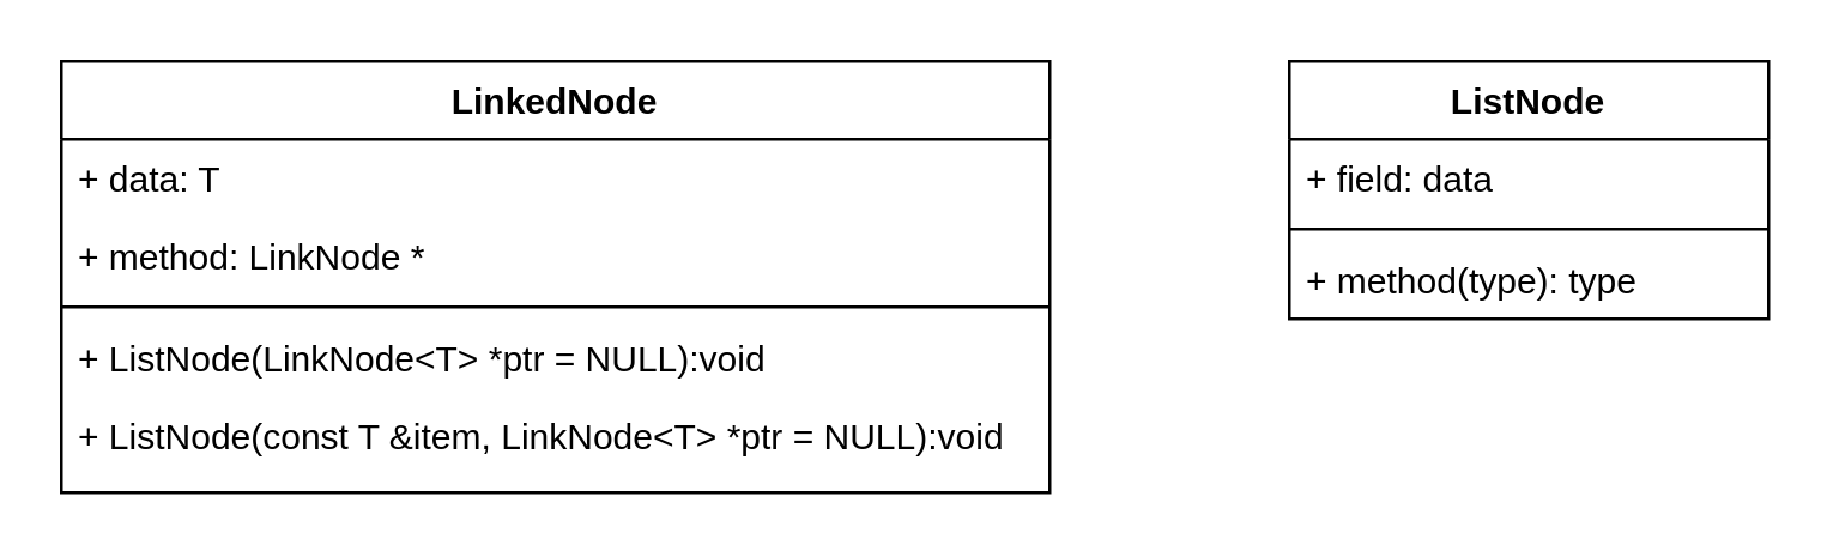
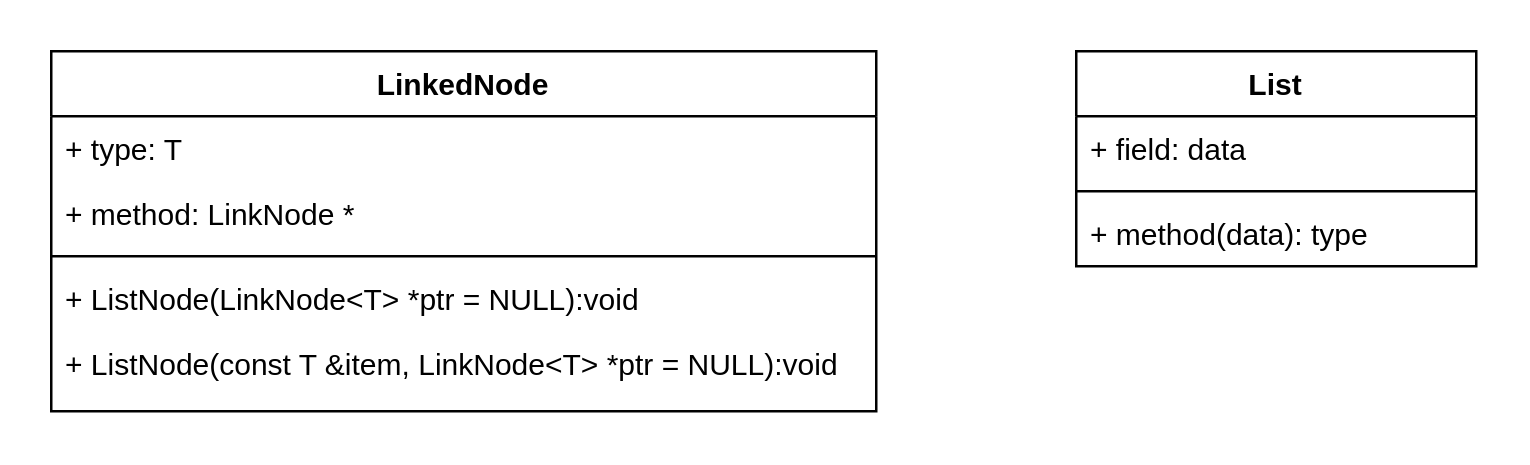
  <mxCell id="0" />
  <mxCell id="1" parent="0" />
  <mxCell id="2" value="LinkedNode" style="swimlane;fontStyle=1;align=center;verticalAlign=top;childLayout=stackLayout;horizontal=1;startSize=26;horizontalStack=0;resizeParent=1;resizeParentMax=0;resizeLast=0;collapsible=1;marginBottom=0;" parent="1" vertex="1"><mxGeometry x="20" y="20" width="330" height="144" as="geometry" /></mxCell>
- <mxCell id="3" value="+ data: T" style="text;strokeColor=none;fillColor=none;align=left;verticalAlign=top;spacingLeft=4;spacingRight=4;overflow=hidden;rotatable=0;points=[[0,0.5],[1,0.5]];portConstraint=eastwest;" parent="2" vertex="1"><mxGeometry y="26" width="330" height="26" as="geometry" /></mxCell>
+ <mxCell id="3" value="+ type: T" style="text;strokeColor=none;fillColor=none;align=left;verticalAlign=top;spacingLeft=4;spacingRight=4;overflow=hidden;rotatable=0;points=[[0,0.5],[1,0.5]];portConstraint=eastwest;" parent="2" vertex="1"><mxGeometry y="26" width="330" height="26" as="geometry" /></mxCell>
  <mxCell id="4" value="+ method: LinkNode *" style="text;strokeColor=none;fillColor=none;align=left;verticalAlign=top;spacingLeft=4;spacingRight=4;overflow=hidden;rotatable=0;points=[[0,0.5],[1,0.5]];portConstraint=eastwest;" parent="2" vertex="1"><mxGeometry y="52" width="330" height="26" as="geometry" /></mxCell>
  <mxCell id="5" value="" style="line;strokeWidth=1;fillColor=none;align=left;verticalAlign=middle;spacingTop=-1;spacingLeft=3;spacingRight=3;rotatable=0;labelPosition=right;points=[];portConstraint=eastwest;" parent="2" vertex="1"><mxGeometry y="78" width="330" height="8" as="geometry" /></mxCell>
  <mxCell id="6" value="+ ListNode(LinkNode&lt;T&gt; *ptr = NULL):void" style="text;strokeColor=none;fillColor=none;align=left;verticalAlign=top;spacingLeft=4;spacingRight=4;overflow=hidden;rotatable=0;points=[[0,0.5],[1,0.5]];portConstraint=eastwest;" parent="2" vertex="1"><mxGeometry y="86" width="330" height="26" as="geometry" /></mxCell>
  <mxCell id="7" value="+ ListNode(const T &amp;item, LinkNode&lt;T&gt; *ptr = NULL):void" style="text;strokeColor=none;fillColor=none;align=left;verticalAlign=top;spacingLeft=4;spacingRight=4;overflow=hidden;rotatable=0;points=[[0,0.5],[1,0.5]];portConstraint=eastwest;" vertex="1" parent="2"><mxGeometry y="112" width="330" height="32" as="geometry" /></mxCell>
- <mxCell id="8" value="ListNode" style="swimlane;fontStyle=1;align=center;verticalAlign=top;childLayout=stackLayout;horizontal=1;startSize=26;horizontalStack=0;resizeParent=1;resizeParentMax=0;resizeLast=0;collapsible=1;marginBottom=0;" parent="1" vertex="1"><mxGeometry x="430" y="20" width="160" height="86" as="geometry" /></mxCell>
+ <mxCell id="8" value="List" style="swimlane;fontStyle=1;align=center;verticalAlign=top;childLayout=stackLayout;horizontal=1;startSize=26;horizontalStack=0;resizeParent=1;resizeParentMax=0;resizeLast=0;collapsible=1;marginBottom=0;" parent="1" vertex="1"><mxGeometry x="430" y="20" width="160" height="86" as="geometry" /></mxCell>
  <mxCell id="9" value="+ field: data" style="text;strokeColor=none;fillColor=none;align=left;verticalAlign=top;spacingLeft=4;spacingRight=4;overflow=hidden;rotatable=0;points=[[0,0.5],[1,0.5]];portConstraint=eastwest;" parent="8" vertex="1"><mxGeometry y="26" width="160" height="26" as="geometry" /></mxCell>
  <mxCell id="10" value="" style="line;strokeWidth=1;fillColor=none;align=left;verticalAlign=middle;spacingTop=-1;spacingLeft=3;spacingRight=3;rotatable=0;labelPosition=right;points=[];portConstraint=eastwest;" parent="8" vertex="1"><mxGeometry y="52" width="160" height="8" as="geometry" /></mxCell>
- <mxCell id="11" value="+ method(type): type" style="text;strokeColor=none;fillColor=none;align=left;verticalAlign=top;spacingLeft=4;spacingRight=4;overflow=hidden;rotatable=0;points=[[0,0.5],[1,0.5]];portConstraint=eastwest;" parent="8" vertex="1"><mxGeometry y="60" width="160" height="26" as="geometry" /></mxCell>
+ <mxCell id="11" value="+ method(data): type" style="text;strokeColor=none;fillColor=none;align=left;verticalAlign=top;spacingLeft=4;spacingRight=4;overflow=hidden;rotatable=0;points=[[0,0.5],[1,0.5]];portConstraint=eastwest;" parent="8" vertex="1"><mxGeometry y="60" width="160" height="26" as="geometry" /></mxCell>
